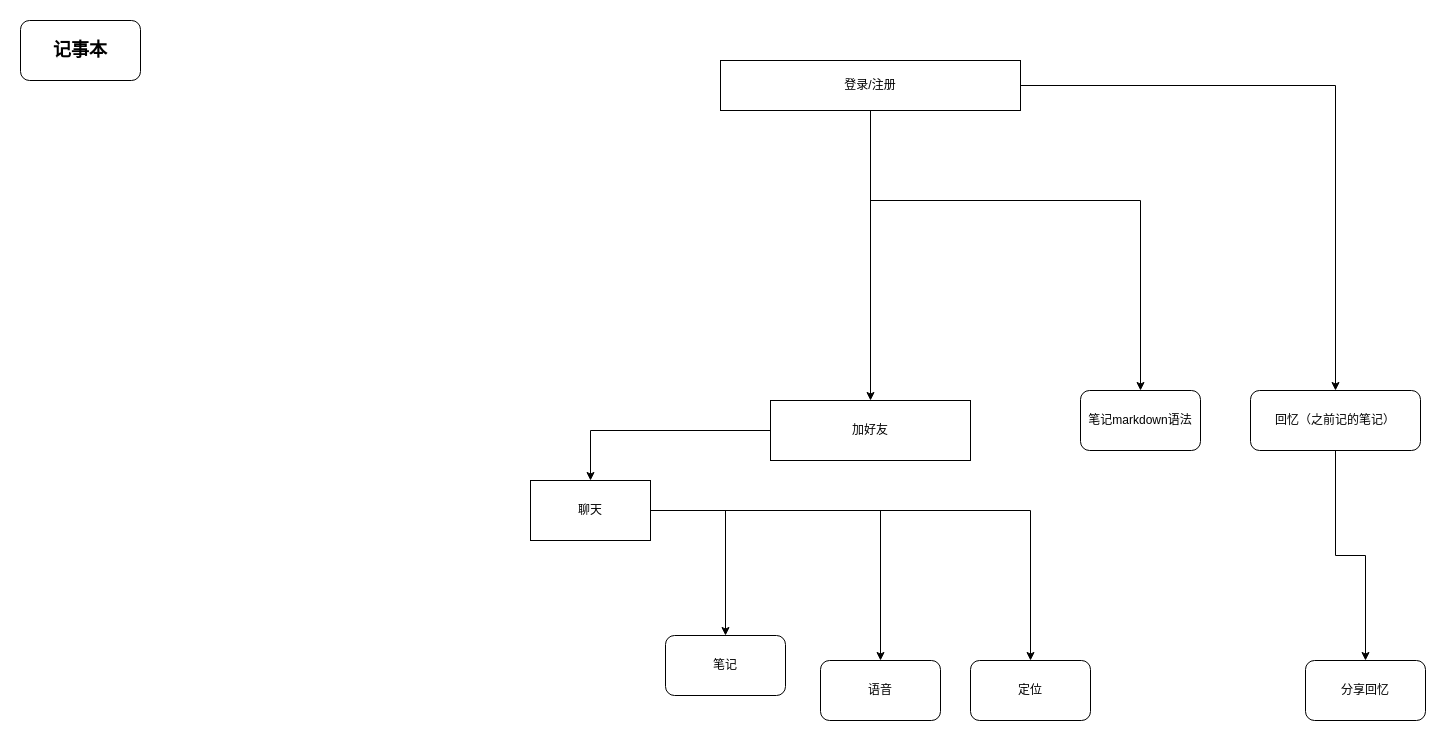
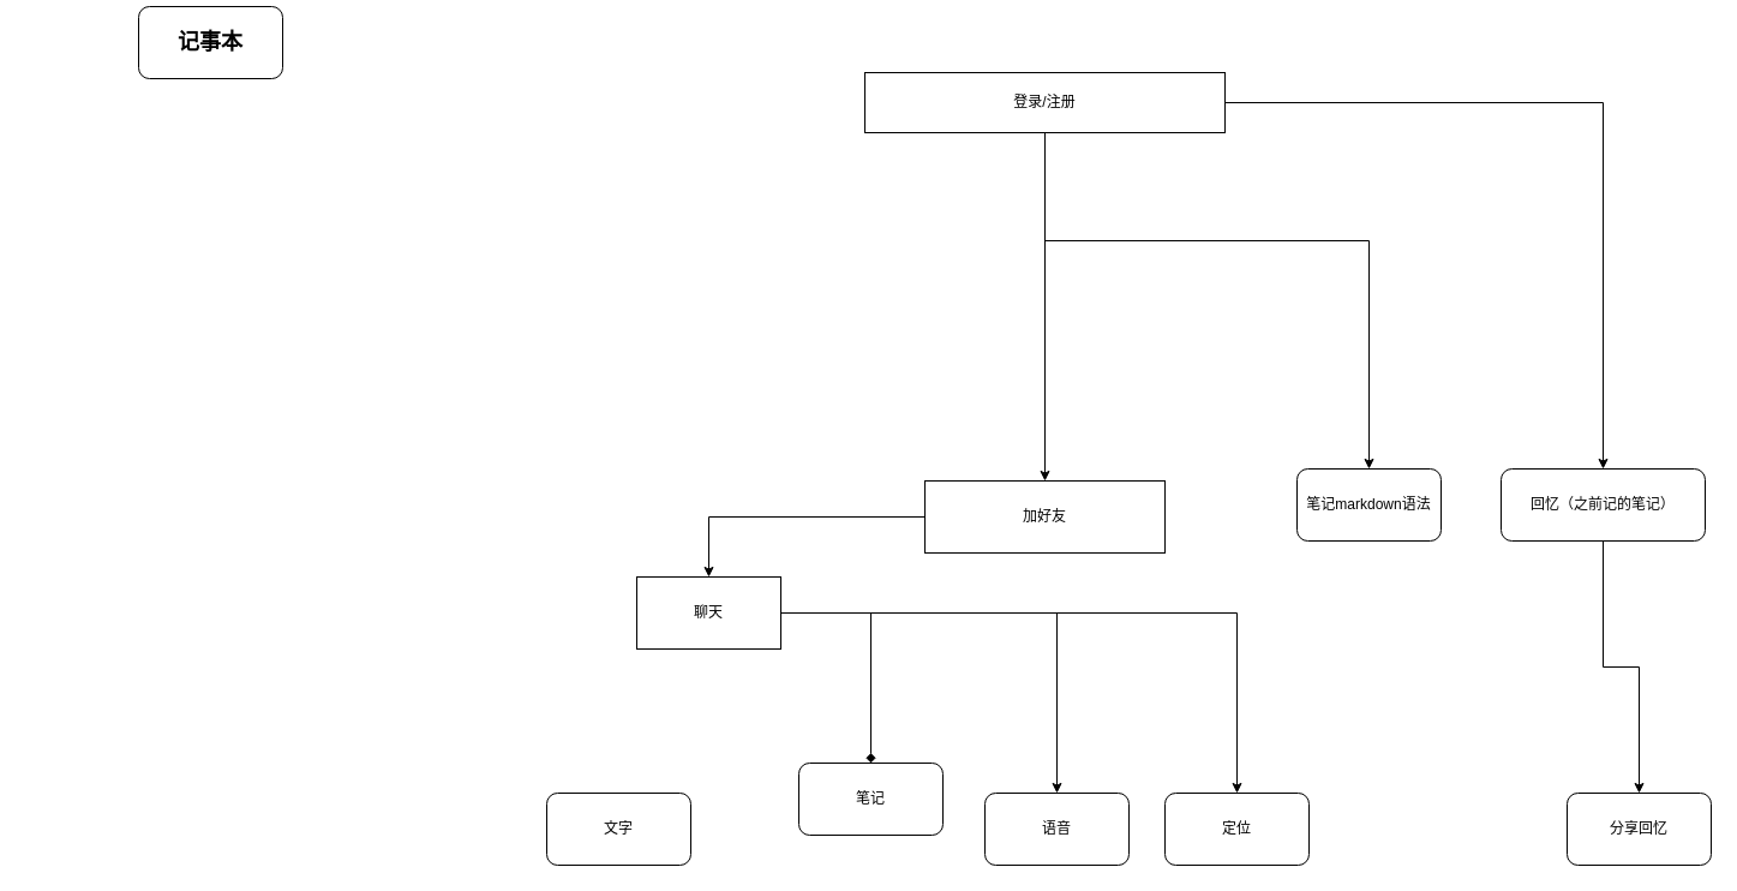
  <mxCell id="0" />
  <mxCell id="1" parent="0" />
  <mxCell id="2" style="edgeStyle=orthogonalEdgeStyle;rounded=0;orthogonalLoop=1;jettySize=auto;html=1;" edge="1" parent="1" source="5" target="7"><mxGeometry relative="1" as="geometry"><mxPoint x="870" y="360" as="targetPoint" /></mxGeometry></mxCell>
  <mxCell id="3" style="edgeStyle=orthogonalEdgeStyle;rounded=0;orthogonalLoop=1;jettySize=auto;html=1;" edge="1" parent="1" source="5" target="16"><mxGeometry relative="1" as="geometry"><Array as="points"><mxPoint x="870" y="200" /><mxPoint x="1140" y="200" /></Array></mxGeometry></mxCell>
  <mxCell id="4" style="edgeStyle=orthogonalEdgeStyle;rounded=0;orthogonalLoop=1;jettySize=auto;html=1;entryX=0.5;entryY=0;entryDx=0;entryDy=0;" edge="1" parent="1" source="5" target="19"><mxGeometry relative="1" as="geometry" /></mxCell>
  <mxCell id="5" value="登录/注册" style="rounded=0;whiteSpace=wrap;html=1;" vertex="1" parent="1"><mxGeometry x="720" y="60" width="300" height="50" as="geometry" /></mxCell>
  <mxCell id="6" value="" style="edgeStyle=orthogonalEdgeStyle;rounded=0;orthogonalLoop=1;jettySize=auto;html=1;" edge="1" parent="1" source="7" target="11"><mxGeometry relative="1" as="geometry" /></mxCell>
  <mxCell id="7" value="加好友" style="whiteSpace=wrap;html=1;rounded=0;" vertex="1" parent="1"><mxGeometry x="770" y="400" width="200" height="60" as="geometry" /></mxCell>
  <mxCell id="8" style="edgeStyle=orthogonalEdgeStyle;rounded=0;orthogonalLoop=1;jettySize=auto;html=1;" edge="1" parent="1" source="11" target="12"><mxGeometry relative="1" as="geometry"><mxPoint x="660" y="640" as="targetPoint" /></mxGeometry></mxCell>
- <mxCell id="9" style="edgeStyle=orthogonalEdgeStyle;rounded=0;orthogonalLoop=1;jettySize=auto;html=1;" edge="1" parent="1" source="11" target="14"><mxGeometry relative="1" as="geometry" /></mxCell>
+ <mxCell id="9" style="edgeStyle=orthogonalEdgeStyle;rounded=0;orthogonalLoop=1;jettySize=auto;html=1;endArrow=diamond;" edge="1" parent="1" source="11" target="14"><mxGeometry relative="1" as="geometry" /></mxCell>
  <mxCell id="10" style="edgeStyle=orthogonalEdgeStyle;rounded=0;orthogonalLoop=1;jettySize=auto;html=1;" edge="1" parent="1" source="11" target="15"><mxGeometry relative="1" as="geometry" /></mxCell>
  <mxCell id="11" value="聊天" style="whiteSpace=wrap;html=1;rounded=0;" vertex="1" parent="1"><mxGeometry x="530" y="480" width="120" height="60" as="geometry" /></mxCell>
  <mxCell id="12" value="语音" style="rounded=1;whiteSpace=wrap;html=1;" vertex="1" parent="1"><mxGeometry x="820" y="660" width="120" height="60" as="geometry" /></mxCell>
+ <mxCell id="13" value="文字" style="rounded=1;whiteSpace=wrap;html=1;" vertex="1" parent="1"><mxGeometry x="455" y="660" width="120" height="60" as="geometry" /></mxCell>
  <mxCell id="14" value="笔记" style="rounded=1;whiteSpace=wrap;html=1;" vertex="1" parent="1"><mxGeometry x="665" y="635" width="120" height="60" as="geometry" /></mxCell>
  <mxCell id="15" value="定位" style="rounded=1;whiteSpace=wrap;html=1;" vertex="1" parent="1"><mxGeometry x="970" y="660" width="120" height="60" as="geometry" /></mxCell>
  <mxCell id="16" value="笔记markdown语法" style="rounded=1;whiteSpace=wrap;html=1;" vertex="1" parent="1"><mxGeometry x="1080" y="390" width="120" height="60" as="geometry" /></mxCell>
- <mxCell id="17" value="&lt;b&gt;&lt;font style=&quot;font-size: 18px&quot;&gt;记事本&lt;/font&gt;&lt;/b&gt;" style="rounded=1;whiteSpace=wrap;html=1;" vertex="1" parent="1"><mxGeometry x="20" y="20" width="120" height="60" as="geometry" /></mxCell>
+ <mxCell id="17" value="&lt;b&gt;&lt;font style=&quot;font-size: 18px&quot;&gt;记事本&lt;/font&gt;&lt;/b&gt;" style="rounded=1;whiteSpace=wrap;html=1;" vertex="1" parent="1"><mxGeometry x="115" y="5" width="120" height="60" as="geometry" /></mxCell>
  <mxCell id="18" style="edgeStyle=orthogonalEdgeStyle;rounded=0;orthogonalLoop=1;jettySize=auto;html=1;" edge="1" parent="1" source="19" target="20"><mxGeometry relative="1" as="geometry"><mxPoint x="1570" y="420" as="targetPoint" /></mxGeometry></mxCell>
  <mxCell id="19" value="回忆（之前记的笔记）" style="rounded=1;whiteSpace=wrap;html=1;" vertex="1" parent="1"><mxGeometry x="1250" y="390" width="170" height="60" as="geometry" /></mxCell>
  <mxCell id="20" value="分享回忆" style="rounded=1;whiteSpace=wrap;html=1;" vertex="1" parent="1"><mxGeometry x="1305" y="660" width="120" height="60" as="geometry" /></mxCell>
